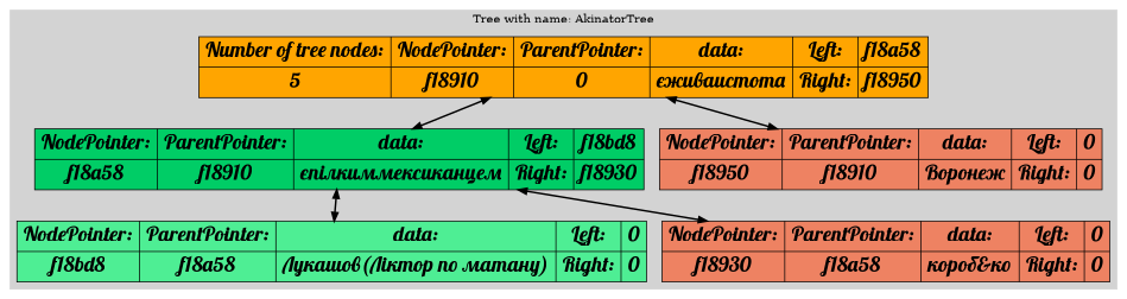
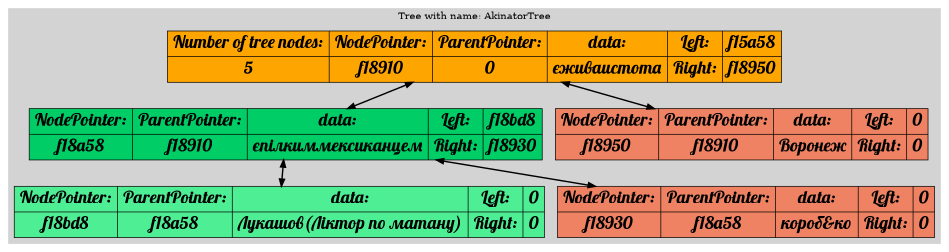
  digraph {
    rankdir=HR
    node [fillcolor=salmon2 fontname=Lobster fontsize=25 shape=record style=filled]
    edge [dir=both style=bold]
-   n1 [fillcolor=orange label="{Number of tree nodes: | 5} | {NodePointer:  | f18910} | {ParentPointer: | 0} | {data: | є жива истота} | {Left: | Right:} | {f18a58 | f18950}"]
+   n1 [fillcolor=orange label="{Number of tree nodes: | 5} | {NodePointer:  | f18910} | {ParentPointer: | 0} | {data: | є жива истота} | {Left: | Right:} | {f15a58 | f18950}"]
    n2 [fillcolor=springgreen3 label="{NodePointer:  | f18a58} | {ParentPointer: | f18910} | {data: | є пілким мексиканцем} | {Left: | Right:} | {f18bd8 | f18930}"]
    n3 [label="{NodePointer:  | f18950} | {ParentPointer: | f18910} | {data: | Воронеж} | {Left: | Right:} | {0 | 0}"]
    n4 [fillcolor=seagreen2 label="{NodePointer:  | f18bd8} | {ParentPointer: | f18a58} | {data: | Лукашов(Ліктор по матану)} | {Left: | Right:} | {0 | 0}"]
    n5 [label="{NodePointer:  | f18930} | {ParentPointer: | f18a58} | {data: | короб&ко} | {Left: | Right:} | {0 | 0}"]
    subgraph cluster_1 {
      color=lightgrey
      label="Tree with name: AkinatorTree"
      style=filled
      n1
      n2
      n3
      n4
      n5
    }
    n1 -> n2
    n1 -> n3
    n2 -> n4
    n2 -> n5
  }
